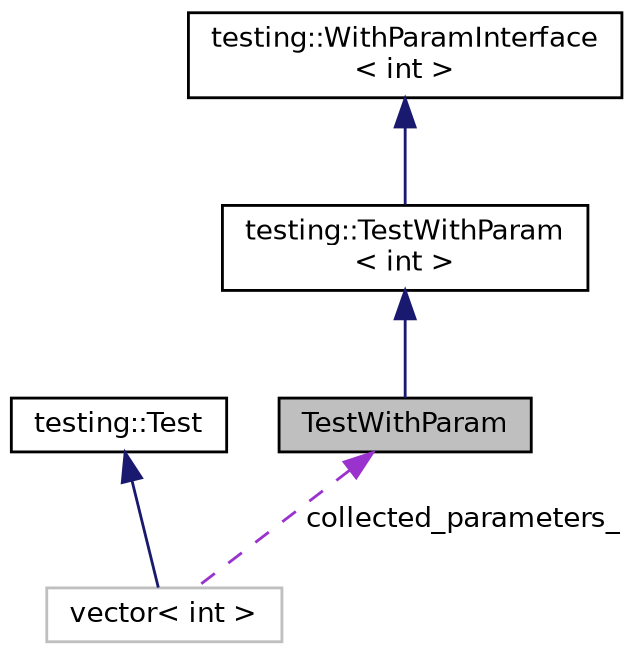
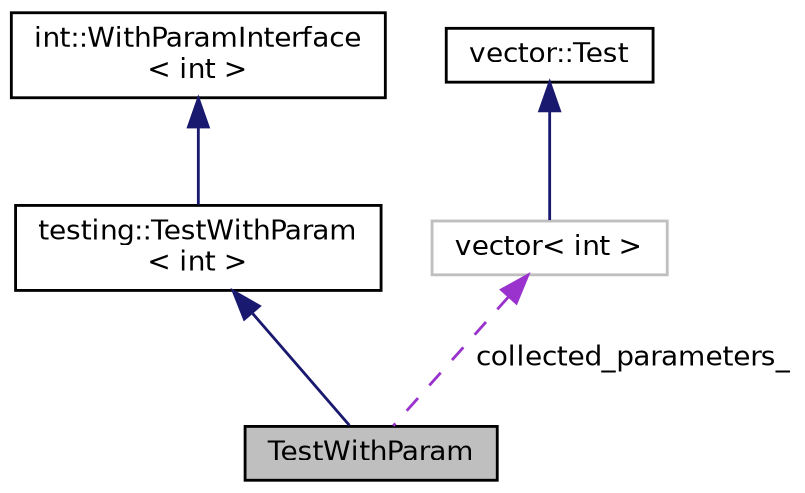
  digraph {
    node [color=black fillcolor=white fontname=Helvetica fontsize=10 shape=record style=filled]
    edge [color=midnightblue dir=back fontname=Helvetica fontsize=10 labelfontname=Helvetica labelfontsize=10 style=solid]
    n1 [fillcolor=grey75 fontcolor=black height=0.2 label=TestWithParam width=0.4]
    n2 [height=0.2 label="testing::TestWithParam\l\< int \>" width=0.4]
-   n3 [height=0.2 label="testing::Test" width=0.4]
+   n3 [height=0.2 label="vector::Test" width=0.4]
    n4 [color=grey75 height=0.2 label="vector\< int \>" width=0.4]
-   n5 [height=0.2 label="testing::WithParamInterface\l\< int \>" width=0.4]
+   n5 [height=0.2 label="int::WithParamInterface\l\< int \>" width=0.4]
    n2 -> n1
    n3 -> n4
-   n1 -> n4 [color=darkorchid3 label=" collected_parameters_" style=dashed]
+   n4 -> n1 [color=darkorchid3 label=" collected_parameters_" style=dashed]
    n5 -> n2
  }
